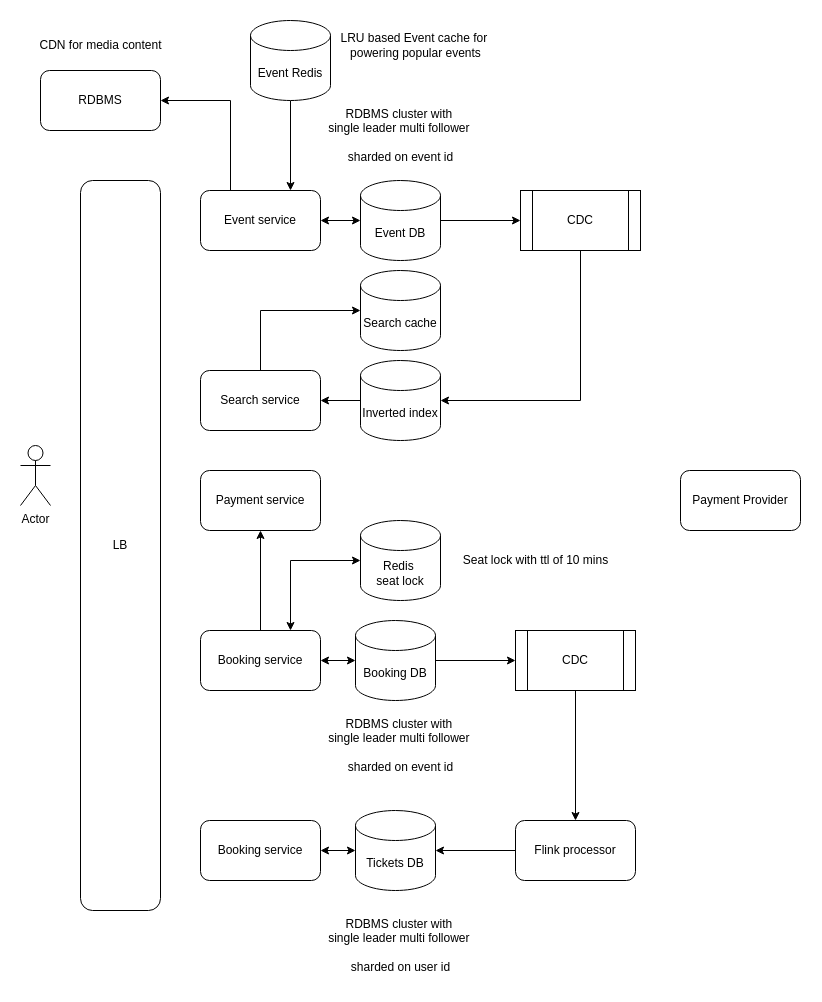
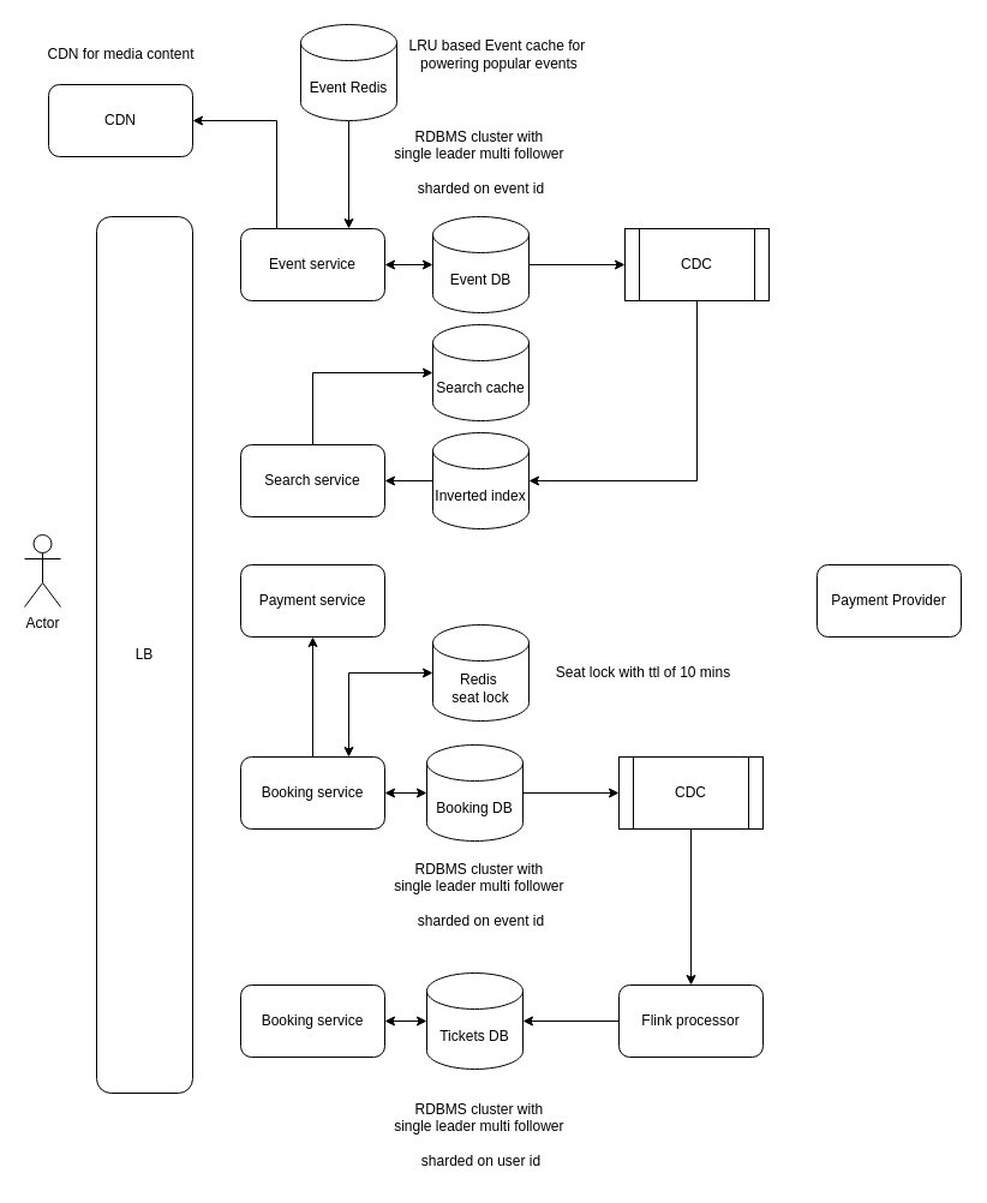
  <mxCell id="0" />
  <mxCell id="1" parent="0" />
  <mxCell id="2" value="Actor" style="shape=umlActor;verticalLabelPosition=bottom;verticalAlign=top;html=1;outlineConnect=0;" vertex="1" parent="1"><mxGeometry x="20" y="445" width="30" height="60" as="geometry" /></mxCell>
  <mxCell id="3" value="LB" style="rounded=1;whiteSpace=wrap;html=1;" vertex="1" parent="1"><mxGeometry x="80" y="180" width="80" height="730" as="geometry" /></mxCell>
  <mxCell id="4" style="edgeStyle=orthogonalEdgeStyle;rounded=0;orthogonalLoop=1;jettySize=auto;html=1;entryX=1;entryY=0.5;entryDx=0;entryDy=0;exitX=0.25;exitY=0;exitDx=0;exitDy=0;" edge="1" parent="1" source="5" target="10"><mxGeometry relative="1" as="geometry"><Array as="points"><mxPoint x="230" y="100" /></Array></mxGeometry></mxCell>
  <mxCell id="5" value="Event service" style="rounded=1;whiteSpace=wrap;html=1;" vertex="1" parent="1"><mxGeometry x="200" y="190" width="120" height="60" as="geometry" /></mxCell>
  <mxCell id="6" value="" style="edgeStyle=orthogonalEdgeStyle;rounded=0;orthogonalLoop=1;jettySize=auto;html=1;entryX=0;entryY=0.5;entryDx=0;entryDy=0;" edge="1" parent="1" source="7" target="13"><mxGeometry relative="1" as="geometry"><mxPoint x="500" y="220" as="targetPoint" /></mxGeometry></mxCell>
  <mxCell id="7" value="Event DB" style="shape=cylinder3;whiteSpace=wrap;html=1;boundedLbl=1;backgroundOutline=1;size=15;" vertex="1" parent="1"><mxGeometry x="360" y="180" width="80" height="80" as="geometry" /></mxCell>
  <mxCell id="8" value="&lt;div&gt;RDBMS cluster with&amp;nbsp;&lt;/div&gt;&lt;div&gt;single leader multi follower&amp;nbsp;&lt;/div&gt;&lt;div&gt;&lt;br&gt;&lt;/div&gt;&lt;div&gt;sharded on event id&lt;/div&gt;" style="text;html=1;align=center;verticalAlign=middle;resizable=0;points=[];autosize=1;strokeColor=none;fillColor=none;" vertex="1" parent="1"><mxGeometry x="315" y="100" width="170" height="70" as="geometry" /></mxCell>
  <mxCell id="9" value="Search service" style="rounded=1;whiteSpace=wrap;html=1;" vertex="1" parent="1"><mxGeometry x="200" y="370" width="120" height="60" as="geometry" /></mxCell>
- <mxCell id="10" value="RDBMS" style="rounded=1;whiteSpace=wrap;html=1;" vertex="1" parent="1"><mxGeometry x="40" y="70" width="120" height="60" as="geometry" /></mxCell>
+ <mxCell id="10" value="CDN" style="rounded=1;whiteSpace=wrap;html=1;" vertex="1" parent="1"><mxGeometry x="40" y="70" width="120" height="60" as="geometry" /></mxCell>
  <mxCell id="11" value="CDN for media content" style="text;html=1;align=center;verticalAlign=middle;resizable=0;points=[];autosize=1;strokeColor=none;fillColor=none;" vertex="1" parent="1"><mxGeometry x="25" y="30" width="150" height="30" as="geometry" /></mxCell>
  <mxCell id="12" style="edgeStyle=orthogonalEdgeStyle;rounded=0;orthogonalLoop=1;jettySize=auto;html=1;exitX=0.5;exitY=1;exitDx=0;exitDy=0;" edge="1" parent="1" source="13" target="14"><mxGeometry relative="1" as="geometry"><mxPoint x="560" y="350" as="targetPoint" /><Array as="points"><mxPoint x="580" y="400" /></Array></mxGeometry></mxCell>
  <mxCell id="13" value="CDC" style="shape=process;whiteSpace=wrap;html=1;backgroundOutline=1;" vertex="1" parent="1"><mxGeometry x="520" y="190" width="120" height="60" as="geometry" /></mxCell>
  <mxCell id="14" value="Inverted index" style="shape=cylinder3;whiteSpace=wrap;html=1;boundedLbl=1;backgroundOutline=1;size=15;" vertex="1" parent="1"><mxGeometry x="360" y="360" width="80" height="80" as="geometry" /></mxCell>
  <mxCell id="15" style="edgeStyle=orthogonalEdgeStyle;rounded=0;orthogonalLoop=1;jettySize=auto;html=1;entryX=0;entryY=0.5;entryDx=0;entryDy=0;entryPerimeter=0;startArrow=classic;startFill=1;endArrow=none;" edge="1" parent="1" source="9" target="14"><mxGeometry relative="1" as="geometry" /></mxCell>
  <mxCell id="16" style="edgeStyle=orthogonalEdgeStyle;rounded=0;orthogonalLoop=1;jettySize=auto;html=1;entryX=0;entryY=0.5;entryDx=0;entryDy=0;entryPerimeter=0;startArrow=classic;startFill=1;" edge="1" parent="1" source="5" target="7"><mxGeometry relative="1" as="geometry" /></mxCell>
  <mxCell id="17" style="edgeStyle=orthogonalEdgeStyle;rounded=0;orthogonalLoop=1;jettySize=auto;html=1;entryX=0.5;entryY=1;entryDx=0;entryDy=0;" edge="1" parent="1" source="18" target="34"><mxGeometry relative="1" as="geometry" /></mxCell>
  <mxCell id="18" value="Booking service" style="rounded=1;whiteSpace=wrap;html=1;" vertex="1" parent="1"><mxGeometry x="200" y="630" width="120" height="60" as="geometry" /></mxCell>
  <mxCell id="19" style="edgeStyle=orthogonalEdgeStyle;rounded=0;orthogonalLoop=1;jettySize=auto;html=1;exitX=1;exitY=0.5;exitDx=0;exitDy=0;exitPerimeter=0;entryX=0;entryY=0.5;entryDx=0;entryDy=0;" edge="1" parent="1" source="20" target="26"><mxGeometry relative="1" as="geometry" /></mxCell>
  <mxCell id="20" value="Booking DB" style="shape=cylinder3;whiteSpace=wrap;html=1;boundedLbl=1;backgroundOutline=1;size=15;" vertex="1" parent="1"><mxGeometry x="355" y="620" width="80" height="80" as="geometry" /></mxCell>
  <mxCell id="21" style="edgeStyle=orthogonalEdgeStyle;rounded=0;orthogonalLoop=1;jettySize=auto;html=1;exitX=1;exitY=0.5;exitDx=0;exitDy=0;entryX=0;entryY=0.5;entryDx=0;entryDy=0;entryPerimeter=0;startArrow=classic;startFill=1;" edge="1" parent="1" source="18" target="20"><mxGeometry relative="1" as="geometry" /></mxCell>
  <mxCell id="22" value="&lt;div&gt;RDBMS cluster with&amp;nbsp;&lt;/div&gt;&lt;div&gt;single leader multi follower&amp;nbsp;&lt;/div&gt;&lt;div&gt;&lt;br&gt;&lt;/div&gt;&lt;div&gt;sharded on event id&lt;/div&gt;" style="text;html=1;align=center;verticalAlign=middle;resizable=0;points=[];autosize=1;strokeColor=none;fillColor=none;" vertex="1" parent="1"><mxGeometry x="315" y="710" width="170" height="70" as="geometry" /></mxCell>
  <mxCell id="23" value="" style="edgeStyle=orthogonalEdgeStyle;rounded=0;orthogonalLoop=1;jettySize=auto;html=1;startArrow=classic;startFill=1;" edge="1" parent="1" source="24" target="29"><mxGeometry relative="1" as="geometry" /></mxCell>
  <mxCell id="24" value="Booking service" style="rounded=1;whiteSpace=wrap;html=1;" vertex="1" parent="1"><mxGeometry x="200" y="820" width="120" height="60" as="geometry" /></mxCell>
  <mxCell id="25" value="" style="edgeStyle=orthogonalEdgeStyle;rounded=0;orthogonalLoop=1;jettySize=auto;html=1;" edge="1" parent="1" source="26" target="28"><mxGeometry relative="1" as="geometry" /></mxCell>
  <mxCell id="26" value="CDC" style="shape=process;whiteSpace=wrap;html=1;backgroundOutline=1;" vertex="1" parent="1"><mxGeometry x="515" y="630" width="120" height="60" as="geometry" /></mxCell>
  <mxCell id="27" value="" style="edgeStyle=orthogonalEdgeStyle;rounded=0;orthogonalLoop=1;jettySize=auto;html=1;" edge="1" parent="1" source="28" target="29"><mxGeometry relative="1" as="geometry" /></mxCell>
  <mxCell id="28" value="Flink processor" style="rounded=1;whiteSpace=wrap;html=1;" vertex="1" parent="1"><mxGeometry x="515" y="820" width="120" height="60" as="geometry" /></mxCell>
  <mxCell id="29" value="Tickets DB" style="shape=cylinder3;whiteSpace=wrap;html=1;boundedLbl=1;backgroundOutline=1;size=15;" vertex="1" parent="1"><mxGeometry x="355" y="810" width="80" height="80" as="geometry" /></mxCell>
  <mxCell id="30" style="edgeStyle=orthogonalEdgeStyle;rounded=0;orthogonalLoop=1;jettySize=auto;html=1;entryX=0.75;entryY=0;entryDx=0;entryDy=0;" edge="1" parent="1" source="31" target="5"><mxGeometry relative="1" as="geometry" /></mxCell>
  <mxCell id="31" value="Event Redis" style="shape=cylinder3;whiteSpace=wrap;html=1;boundedLbl=1;backgroundOutline=1;size=15;" vertex="1" parent="1"><mxGeometry x="250" y="20" width="80" height="80" as="geometry" /></mxCell>
  <mxCell id="32" value="&lt;div&gt;LRU based Event cache for&amp;nbsp;&lt;/div&gt;&lt;div&gt;powering popular events&lt;/div&gt;" style="text;html=1;align=center;verticalAlign=middle;resizable=0;points=[];autosize=1;strokeColor=none;fillColor=none;" vertex="1" parent="1"><mxGeometry x="330" y="25" width="170" height="40" as="geometry" /></mxCell>
  <mxCell id="33" value="&lt;div&gt;RDBMS cluster with&amp;nbsp;&lt;/div&gt;&lt;div&gt;single leader multi follower&amp;nbsp;&lt;/div&gt;&lt;div&gt;&lt;br&gt;&lt;/div&gt;&lt;div&gt;sharded on user id&lt;/div&gt;" style="text;html=1;align=center;verticalAlign=middle;resizable=0;points=[];autosize=1;strokeColor=none;fillColor=none;" vertex="1" parent="1"><mxGeometry x="315" y="910" width="170" height="70" as="geometry" /></mxCell>
  <mxCell id="34" value="Payment service" style="rounded=1;whiteSpace=wrap;html=1;" vertex="1" parent="1"><mxGeometry x="200" y="470" width="120" height="60" as="geometry" /></mxCell>
  <mxCell id="35" value="Payment Provider" style="rounded=1;whiteSpace=wrap;html=1;" vertex="1" parent="1"><mxGeometry x="680" y="470" width="120" height="60" as="geometry" /></mxCell>
  <mxCell id="36" value="&lt;div&gt;Redis&amp;nbsp;&lt;/div&gt;&lt;div&gt;seat lock&lt;/div&gt;" style="shape=cylinder3;whiteSpace=wrap;html=1;boundedLbl=1;backgroundOutline=1;size=15;" vertex="1" parent="1"><mxGeometry x="360" y="520" width="80" height="80" as="geometry" /></mxCell>
  <mxCell id="37" style="edgeStyle=orthogonalEdgeStyle;rounded=0;orthogonalLoop=1;jettySize=auto;html=1;entryX=0;entryY=0.5;entryDx=0;entryDy=0;entryPerimeter=0;startArrow=classic;startFill=1;exitX=0.75;exitY=0;exitDx=0;exitDy=0;" edge="1" parent="1" source="18" target="36"><mxGeometry relative="1" as="geometry"><Array as="points"><mxPoint x="290" y="560" /></Array></mxGeometry></mxCell>
  <mxCell id="38" value="Seat lock with ttl of 10 mins" style="text;html=1;align=center;verticalAlign=middle;resizable=0;points=[];autosize=1;strokeColor=none;fillColor=none;" vertex="1" parent="1"><mxGeometry x="450" y="545" width="170" height="30" as="geometry" /></mxCell>
  <mxCell id="39" value="Search cache" style="shape=cylinder3;whiteSpace=wrap;html=1;boundedLbl=1;backgroundOutline=1;size=15;" vertex="1" parent="1"><mxGeometry x="360" y="270" width="80" height="80" as="geometry" /></mxCell>
  <mxCell id="40" style="edgeStyle=orthogonalEdgeStyle;rounded=0;orthogonalLoop=1;jettySize=auto;html=1;entryX=0;entryY=0.5;entryDx=0;entryDy=0;entryPerimeter=0;" edge="1" parent="1" source="9" target="39"><mxGeometry relative="1" as="geometry"><Array as="points"><mxPoint x="260" y="310" /></Array></mxGeometry></mxCell>
